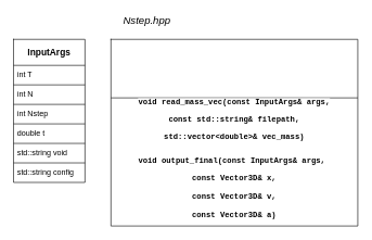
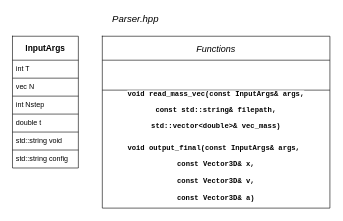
  <mxCell id="0" />
  <mxCell id="1" parent="0" />
  <mxCell id="2" value="" style="shape=table;html=1;whiteSpace=wrap;startSize=0;container=1;collapsible=0;childLayout=tableLayout;" vertex="1" parent="1"><mxGeometry x="20" y="60" width="110" height="220" as="geometry" /></mxCell>
  <mxCell id="3" value="" style="shape=partialRectangle;html=1;whiteSpace=wrap;collapsible=0;dropTarget=0;pointerEvents=0;fillColor=none;top=0;left=0;bottom=0;right=0;points=[[0,0.5],[1,0.5]];portConstraint=eastwest;" vertex="1" parent="2"><mxGeometry width="110" height="40" as="geometry" /></mxCell>
  <mxCell id="4" value="&lt;b&gt;&lt;font style=&quot;font-size: 14px&quot;&gt;InputArgs&lt;/font&gt;&lt;/b&gt;" style="shape=partialRectangle;html=1;whiteSpace=wrap;connectable=0;overflow=hidden;fillColor=none;top=0;left=0;bottom=0;right=0;" vertex="1" parent="3"><mxGeometry width="110" height="40" as="geometry" /></mxCell>
  <mxCell id="5" value="" style="shape=partialRectangle;html=1;whiteSpace=wrap;collapsible=0;dropTarget=0;pointerEvents=0;fillColor=none;top=0;left=0;bottom=0;right=0;points=[[0,0.5],[1,0.5]];portConstraint=eastwest;" vertex="1" parent="2"><mxGeometry y="40" width="110" height="30" as="geometry" /></mxCell>
  <mxCell id="6" value="int T" style="shape=partialRectangle;html=1;whiteSpace=wrap;connectable=0;overflow=hidden;fillColor=none;top=0;left=0;bottom=0;right=0;align=left;spacingLeft=4;" vertex="1" parent="5"><mxGeometry width="110" height="30" as="geometry" /></mxCell>
  <mxCell id="7" value="" style="shape=partialRectangle;html=1;whiteSpace=wrap;collapsible=0;dropTarget=0;pointerEvents=0;fillColor=none;top=0;left=0;bottom=0;right=0;points=[[0,0.5],[1,0.5]];portConstraint=eastwest;" vertex="1" parent="2"><mxGeometry y="70" width="110" height="30" as="geometry" /></mxCell>
- <mxCell id="8" value="int N" style="shape=partialRectangle;html=1;whiteSpace=wrap;connectable=0;overflow=hidden;fillColor=none;top=0;left=0;bottom=0;right=0;align=left;spacingLeft=4;" vertex="1" parent="7"><mxGeometry width="110" height="30" as="geometry" /></mxCell>
+ <mxCell id="8" value="vec N" style="shape=partialRectangle;html=1;whiteSpace=wrap;connectable=0;overflow=hidden;fillColor=none;top=0;left=0;bottom=0;right=0;align=left;spacingLeft=4;" vertex="1" parent="7"><mxGeometry width="110" height="30" as="geometry" /></mxCell>
  <mxCell id="9" value="" style="shape=partialRectangle;html=1;whiteSpace=wrap;collapsible=0;dropTarget=0;pointerEvents=0;fillColor=none;top=0;left=0;bottom=0;right=0;points=[[0,0.5],[1,0.5]];portConstraint=eastwest;" vertex="1" parent="2"><mxGeometry y="100" width="110" height="30" as="geometry" /></mxCell>
  <mxCell id="10" value="int Nstep" style="shape=partialRectangle;html=1;whiteSpace=wrap;connectable=0;overflow=hidden;fillColor=none;top=0;left=0;bottom=0;right=0;align=left;spacingLeft=4;" vertex="1" parent="9"><mxGeometry width="110" height="30" as="geometry" /></mxCell>
  <mxCell id="11" value="" style="shape=partialRectangle;html=1;whiteSpace=wrap;collapsible=0;dropTarget=0;pointerEvents=0;fillColor=none;top=0;left=0;bottom=0;right=0;points=[[0,0.5],[1,0.5]];portConstraint=eastwest;" vertex="1" parent="2"><mxGeometry y="130" width="110" height="30" as="geometry" /></mxCell>
  <mxCell id="12" value="double t" style="shape=partialRectangle;html=1;whiteSpace=wrap;connectable=0;overflow=hidden;fillColor=none;top=0;left=0;bottom=0;right=0;align=left;spacingLeft=4;" vertex="1" parent="11"><mxGeometry width="110" height="30" as="geometry" /></mxCell>
  <mxCell id="13" value="" style="shape=partialRectangle;html=1;whiteSpace=wrap;collapsible=0;dropTarget=0;pointerEvents=0;fillColor=none;top=0;left=0;bottom=0;right=0;points=[[0,0.5],[1,0.5]];portConstraint=eastwest;" vertex="1" parent="2"><mxGeometry y="160" width="110" height="30" as="geometry" /></mxCell>
  <mxCell id="14" value="std::string void" style="shape=partialRectangle;html=1;whiteSpace=wrap;connectable=0;overflow=hidden;fillColor=none;top=0;left=0;bottom=0;right=0;align=left;spacingLeft=4;" vertex="1" parent="13"><mxGeometry width="110" height="30" as="geometry" /></mxCell>
  <mxCell id="15" value="" style="shape=partialRectangle;html=1;whiteSpace=wrap;collapsible=0;dropTarget=0;pointerEvents=0;fillColor=none;top=0;left=0;bottom=0;right=0;points=[[0,0.5],[1,0.5]];portConstraint=eastwest;" vertex="1" parent="2"><mxGeometry y="190" width="110" height="30" as="geometry" /></mxCell>
  <mxCell id="16" value="std::string config" style="shape=partialRectangle;html=1;whiteSpace=wrap;connectable=0;overflow=hidden;fillColor=none;top=0;left=0;bottom=0;right=0;align=left;spacingLeft=4;" vertex="1" parent="15"><mxGeometry width="110" height="30" as="geometry" /></mxCell>
- <mxCell id="17" value="Nstep.hpp" style="text;html=1;resizable=0;autosize=1;align=center;verticalAlign=middle;points=[];fillColor=none;strokeColor=none;rounded=0;fontStyle=2;fontSize=16;" vertex="1" parent="1"><mxGeometry x="180" y="20" width="90" height="20" as="geometry" /></mxCell>
+ <mxCell id="17" value="Parser.hpp" style="text;html=1;resizable=0;autosize=1;align=center;verticalAlign=middle;points=[];fillColor=none;strokeColor=none;rounded=0;fontStyle=2;fontSize=16;" vertex="1" parent="1"><mxGeometry x="180" y="20" width="90" height="20" as="geometry" /></mxCell>
  <mxCell id="18" value="" style="shape=table;html=1;whiteSpace=wrap;startSize=0;container=1;collapsible=0;childLayout=tableLayout;" vertex="1" parent="1"><mxGeometry x="170" y="60" width="380" height="287" as="geometry" /></mxCell>
  <mxCell id="19" value="" style="shape=partialRectangle;html=1;whiteSpace=wrap;collapsible=0;dropTarget=0;pointerEvents=0;fillColor=none;top=0;left=0;bottom=0;right=0;points=[[0,0.5],[1,0.5]];portConstraint=eastwest;" vertex="1" parent="18"><mxGeometry width="380" height="40" as="geometry" /></mxCell>
+ <mxCell id="20" value="Functions" style="shape=partialRectangle;html=1;whiteSpace=wrap;connectable=0;overflow=hidden;fillColor=none;top=0;left=0;bottom=0;right=0;fontStyle=2;fontSize=15;" vertex="1" parent="19"><mxGeometry width="380" height="40" as="geometry" /></mxCell>
  <mxCell id="21" value="" style="shape=partialRectangle;html=1;whiteSpace=wrap;collapsible=0;dropTarget=0;pointerEvents=0;fillColor=none;top=0;left=0;bottom=0;right=0;points=[[0,0.5],[1,0.5]];portConstraint=eastwest;" vertex="1" parent="18"><mxGeometry y="40" width="380" height="36" as="geometry" /></mxCell>
  <mxCell id="22" value="" style="shape=partialRectangle;html=1;whiteSpace=wrap;collapsible=0;dropTarget=0;pointerEvents=0;fillColor=none;top=0;left=0;bottom=0;right=0;points=[[0,0.5],[1,0.5]];portConstraint=eastwest;" vertex="1" parent="18"><mxGeometry y="76" width="380" height="90" as="geometry" /></mxCell>
  <mxCell id="23" value="&lt;p&gt;&lt;span style=&quot;background-color: rgb(255 , 255 , 255)&quot;&gt;void read_mass_vec(const InputArgs&amp;amp;&amp;nbsp;args,&lt;/span&gt;&lt;/p&gt;&lt;p&gt;&lt;span style=&quot;background-color: rgb(255 , 255 , 255)&quot;&gt;const std::string&amp;amp; filepath,&lt;/span&gt;&lt;/p&gt;&lt;p&gt;&lt;span style=&quot;background-color: rgb(255 , 255 , 255)&quot;&gt;std::vector&amp;lt;double&amp;gt;&amp;amp; vec_mass)&lt;/span&gt;&lt;/p&gt;" style="shape=partialRectangle;html=1;whiteSpace=wrap;connectable=0;overflow=hidden;fillColor=none;top=0;left=0;bottom=0;right=0;fontFamily=Courier New;fontStyle=1" vertex="1" parent="22"><mxGeometry width="380" height="90" as="geometry" /></mxCell>
  <mxCell id="24" value="" style="shape=partialRectangle;html=1;whiteSpace=wrap;collapsible=0;dropTarget=0;pointerEvents=0;fillColor=none;top=0;left=0;bottom=0;right=0;points=[[0,0.5],[1,0.5]];portConstraint=eastwest;" vertex="1" parent="18"><mxGeometry y="166" width="380" height="121" as="geometry" /></mxCell>
  <mxCell id="25" value="&lt;p&gt;&lt;span style=&quot;background-color: rgb(255 , 255 , 255)&quot;&gt;void output_final(&lt;/span&gt;&lt;span style=&quot;background-color: rgb(255 , 255 , 255)&quot;&gt;&lt;span&gt;const&lt;/span&gt;&lt;span&gt; &lt;/span&gt;&lt;span&gt;InputArgs&lt;/span&gt;&lt;span&gt;&amp;amp;&lt;/span&gt;&lt;span&gt; &lt;/span&gt;&lt;span&gt;args&lt;/span&gt;&lt;span&gt;,&amp;nbsp;&lt;/span&gt;&lt;/span&gt;&lt;/p&gt;&lt;p&gt;&lt;span style=&quot;background-color: rgb(255 , 255 , 255)&quot;&gt;const Vector3D&amp;amp; x,&lt;/span&gt;&lt;/p&gt;&lt;div style=&quot;line-height: 18px&quot;&gt;&lt;div&gt;&lt;span style=&quot;background-color: rgb(255 , 255 , 255)&quot;&gt;                  const Vector3D&amp;amp; v,&lt;/span&gt;&lt;/div&gt;&lt;/div&gt;&lt;p&gt;&lt;span style=&quot;background-color: rgb(255 , 255 , 255)&quot;&gt;&lt;span&gt;                  &lt;/span&gt;&lt;span&gt;const&lt;/span&gt;&lt;span&gt; &lt;/span&gt;&lt;span&gt;Vector3D&lt;/span&gt;&lt;span&gt;&amp;amp;&lt;/span&gt;&lt;span&gt; &lt;/span&gt;&lt;span&gt;a&lt;/span&gt;&lt;/span&gt;&lt;span style=&quot;background-color: rgb(255 , 255 , 255)&quot;&gt;)&lt;/span&gt;&lt;/p&gt;" style="shape=partialRectangle;html=1;whiteSpace=wrap;connectable=0;overflow=hidden;fillColor=none;top=0;left=0;bottom=0;right=0;fontFamily=Courier New;fontStyle=1" vertex="1" parent="24"><mxGeometry width="380" height="121" as="geometry" /></mxCell>
